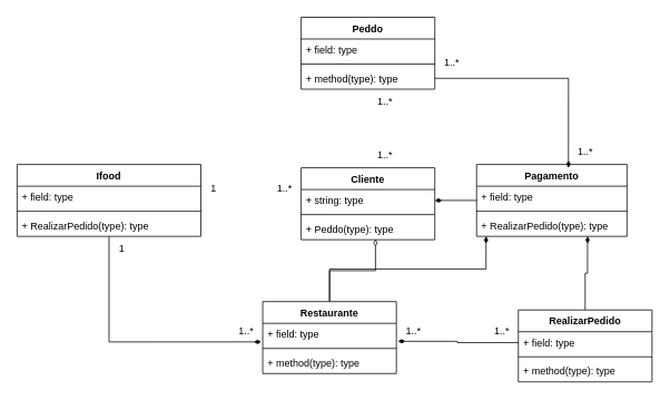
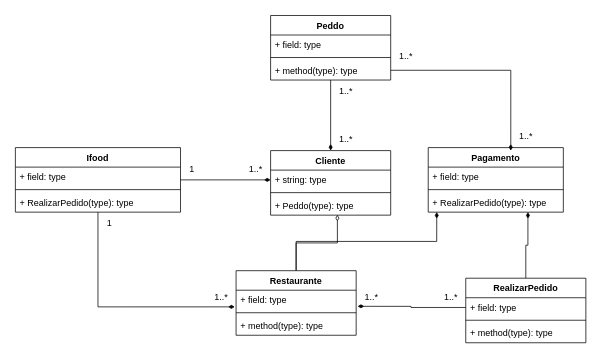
  <mxCell id="0" />
  <mxCell id="1" parent="0" />
  <mxCell id="2" value="Cliente" style="swimlane;fontStyle=1;align=center;verticalAlign=top;childLayout=stackLayout;horizontal=1;startSize=26;horizontalStack=0;resizeParent=1;resizeParentMax=0;resizeLast=0;collapsible=1;marginBottom=0;whiteSpace=wrap;html=1;" vertex="1" parent="1"><mxGeometry x="360" y="200" width="160" height="86" as="geometry" /></mxCell>
  <mxCell id="3" value="+ string: type" style="text;strokeColor=none;fillColor=none;align=left;verticalAlign=top;spacingLeft=4;spacingRight=4;overflow=hidden;rotatable=0;points=[[0,0.5],[1,0.5]];portConstraint=eastwest;whiteSpace=wrap;html=1;" vertex="1" parent="2"><mxGeometry y="26" width="160" height="26" as="geometry" /></mxCell>
  <mxCell id="4" value="" style="line;strokeWidth=1;fillColor=none;align=left;verticalAlign=middle;spacingTop=-1;spacingLeft=3;spacingRight=3;rotatable=0;labelPosition=right;points=[];portConstraint=eastwest;strokeColor=inherit;" vertex="1" parent="2"><mxGeometry y="52" width="160" height="8" as="geometry" /></mxCell>
  <mxCell id="5" value="+ Peddo(type): type" style="text;strokeColor=none;fillColor=none;align=left;verticalAlign=top;spacingLeft=4;spacingRight=4;overflow=hidden;rotatable=0;points=[[0,0.5],[1,0.5]];portConstraint=eastwest;whiteSpace=wrap;html=1;" vertex="1" parent="2"><mxGeometry y="60" width="160" height="26" as="geometry" /></mxCell>
+ <mxCell id="6" style="edgeStyle=orthogonalEdgeStyle;rounded=0;orthogonalLoop=1;jettySize=auto;html=1;entryX=0;entryY=0.5;entryDx=0;entryDy=0;endArrow=diamondThin;endFill=1;" edge="1" parent="1" source="8" target="3"><mxGeometry relative="1" as="geometry" /></mxCell>
  <mxCell id="7" style="edgeStyle=orthogonalEdgeStyle;rounded=0;orthogonalLoop=1;jettySize=auto;html=1;entryX=-0.011;entryY=0.853;entryDx=0;entryDy=0;entryPerimeter=0;endArrow=diamondThin;endFill=1;" edge="1" parent="1" source="8" target="25"><mxGeometry relative="1" as="geometry" /></mxCell>
  <mxCell id="8" value="Ifood" style="swimlane;fontStyle=1;align=center;verticalAlign=top;childLayout=stackLayout;horizontal=1;startSize=26;horizontalStack=0;resizeParent=1;resizeParentMax=0;resizeLast=0;collapsible=1;marginBottom=0;whiteSpace=wrap;html=1;" vertex="1" parent="1"><mxGeometry x="20" y="196" width="220" height="86" as="geometry" /></mxCell>
  <mxCell id="9" value="+ field: type" style="text;strokeColor=none;fillColor=none;align=left;verticalAlign=top;spacingLeft=4;spacingRight=4;overflow=hidden;rotatable=0;points=[[0,0.5],[1,0.5]];portConstraint=eastwest;whiteSpace=wrap;html=1;" vertex="1" parent="8"><mxGeometry y="26" width="220" height="26" as="geometry" /></mxCell>
  <mxCell id="10" value="" style="line;strokeWidth=1;fillColor=none;align=left;verticalAlign=middle;spacingTop=-1;spacingLeft=3;spacingRight=3;rotatable=0;labelPosition=right;points=[];portConstraint=eastwest;strokeColor=inherit;" vertex="1" parent="8"><mxGeometry y="52" width="220" height="8" as="geometry" /></mxCell>
  <mxCell id="11" value="+ RealizarPedido(type): type" style="text;strokeColor=none;fillColor=none;align=left;verticalAlign=top;spacingLeft=4;spacingRight=4;overflow=hidden;rotatable=0;points=[[0,0.5],[1,0.5]];portConstraint=eastwest;whiteSpace=wrap;html=1;" vertex="1" parent="8"><mxGeometry y="60" width="220" height="26" as="geometry" /></mxCell>
+ <mxCell id="12" style="edgeStyle=orthogonalEdgeStyle;rounded=0;orthogonalLoop=1;jettySize=auto;html=1;entryX=0.5;entryY=0;entryDx=0;entryDy=0;endArrow=diamondThin;endFill=1;" edge="1" parent="1" source="13" target="2"><mxGeometry relative="1" as="geometry" /></mxCell>
  <mxCell id="13" value="Peddo" style="swimlane;fontStyle=1;align=center;verticalAlign=top;childLayout=stackLayout;horizontal=1;startSize=26;horizontalStack=0;resizeParent=1;resizeParentMax=0;resizeLast=0;collapsible=1;marginBottom=0;whiteSpace=wrap;html=1;" vertex="1" parent="1"><mxGeometry x="360" y="20" width="160" height="86" as="geometry" /></mxCell>
  <mxCell id="14" value="+ field: type" style="text;strokeColor=none;fillColor=none;align=left;verticalAlign=top;spacingLeft=4;spacingRight=4;overflow=hidden;rotatable=0;points=[[0,0.5],[1,0.5]];portConstraint=eastwest;whiteSpace=wrap;html=1;" vertex="1" parent="13"><mxGeometry y="26" width="160" height="26" as="geometry" /></mxCell>
  <mxCell id="15" value="" style="line;strokeWidth=1;fillColor=none;align=left;verticalAlign=middle;spacingTop=-1;spacingLeft=3;spacingRight=3;rotatable=0;labelPosition=right;points=[];portConstraint=eastwest;strokeColor=inherit;" vertex="1" parent="13"><mxGeometry y="52" width="160" height="8" as="geometry" /></mxCell>
  <mxCell id="16" value="+ method(type): type" style="text;strokeColor=none;fillColor=none;align=left;verticalAlign=top;spacingLeft=4;spacingRight=4;overflow=hidden;rotatable=0;points=[[0,0.5],[1,0.5]];portConstraint=eastwest;whiteSpace=wrap;html=1;" vertex="1" parent="13"><mxGeometry y="60" width="160" height="26" as="geometry" /></mxCell>
- <mxCell id="17" style="edgeStyle=orthogonalEdgeStyle;rounded=0;orthogonalLoop=1;jettySize=auto;html=1;entryX=1;entryY=0.5;entryDx=0;entryDy=0;endArrow=diamondThin;endFill=1;" edge="1" parent="1" source="18" target="3"><mxGeometry relative="1" as="geometry" /></mxCell>
  <mxCell id="18" value="Pagamento" style="swimlane;fontStyle=1;align=center;verticalAlign=top;childLayout=stackLayout;horizontal=1;startSize=26;horizontalStack=0;resizeParent=1;resizeParentMax=0;resizeLast=0;collapsible=1;marginBottom=0;whiteSpace=wrap;html=1;" vertex="1" parent="1"><mxGeometry x="570" y="196" width="180" height="86" as="geometry" /></mxCell>
  <mxCell id="19" value="+ field: type" style="text;strokeColor=none;fillColor=none;align=left;verticalAlign=top;spacingLeft=4;spacingRight=4;overflow=hidden;rotatable=0;points=[[0,0.5],[1,0.5]];portConstraint=eastwest;whiteSpace=wrap;html=1;" vertex="1" parent="18"><mxGeometry y="26" width="180" height="26" as="geometry" /></mxCell>
  <mxCell id="20" value="" style="line;strokeWidth=1;fillColor=none;align=left;verticalAlign=middle;spacingTop=-1;spacingLeft=3;spacingRight=3;rotatable=0;labelPosition=right;points=[];portConstraint=eastwest;strokeColor=inherit;" vertex="1" parent="18"><mxGeometry y="52" width="180" height="8" as="geometry" /></mxCell>
  <mxCell id="21" value="+ RealizarPedido(type): type" style="text;strokeColor=none;fillColor=none;align=left;verticalAlign=top;spacingLeft=4;spacingRight=4;overflow=hidden;rotatable=0;points=[[0,0.5],[1,0.5]];portConstraint=eastwest;whiteSpace=wrap;html=1;" vertex="1" parent="18"><mxGeometry y="60" width="180" height="26" as="geometry" /></mxCell>
  <mxCell id="22" style="edgeStyle=orthogonalEdgeStyle;rounded=0;orthogonalLoop=1;jettySize=auto;html=1;entryX=0.556;entryY=0.979;entryDx=0;entryDy=0;entryPerimeter=0;endArrow=diamondThin;endFill=0;" edge="1" parent="1" source="24" target="5"><mxGeometry relative="1" as="geometry" /></mxCell>
  <mxCell id="23" style="edgeStyle=orthogonalEdgeStyle;rounded=0;orthogonalLoop=1;jettySize=auto;html=1;entryX=0.063;entryY=0.993;entryDx=0;entryDy=0;entryPerimeter=0;endArrow=diamondThin;endFill=1;" edge="1" parent="1" source="24" target="21"><mxGeometry relative="1" as="geometry" /></mxCell>
  <mxCell id="24" value="Restaurante" style="swimlane;fontStyle=1;align=center;verticalAlign=top;childLayout=stackLayout;horizontal=1;startSize=26;horizontalStack=0;resizeParent=1;resizeParentMax=0;resizeLast=0;collapsible=1;marginBottom=0;whiteSpace=wrap;html=1;" vertex="1" parent="1"><mxGeometry x="314" y="360" width="160" height="86" as="geometry" /></mxCell>
  <mxCell id="25" value="+ field: type" style="text;strokeColor=none;fillColor=none;align=left;verticalAlign=top;spacingLeft=4;spacingRight=4;overflow=hidden;rotatable=0;points=[[0,0.5],[1,0.5]];portConstraint=eastwest;whiteSpace=wrap;html=1;" vertex="1" parent="24"><mxGeometry y="26" width="160" height="26" as="geometry" /></mxCell>
  <mxCell id="26" value="" style="line;strokeWidth=1;fillColor=none;align=left;verticalAlign=middle;spacingTop=-1;spacingLeft=3;spacingRight=3;rotatable=0;labelPosition=right;points=[];portConstraint=eastwest;strokeColor=inherit;" vertex="1" parent="24"><mxGeometry y="52" width="160" height="8" as="geometry" /></mxCell>
  <mxCell id="27" value="+ method(type): type" style="text;strokeColor=none;fillColor=none;align=left;verticalAlign=top;spacingLeft=4;spacingRight=4;overflow=hidden;rotatable=0;points=[[0,0.5],[1,0.5]];portConstraint=eastwest;whiteSpace=wrap;html=1;" vertex="1" parent="24"><mxGeometry y="60" width="160" height="26" as="geometry" /></mxCell>
  <mxCell id="28" style="edgeStyle=orthogonalEdgeStyle;rounded=0;orthogonalLoop=1;jettySize=auto;html=1;entryX=0.738;entryY=0.993;entryDx=0;entryDy=0;entryPerimeter=0;endArrow=diamondThin;endFill=1;" edge="1" parent="1" source="29" target="21"><mxGeometry relative="1" as="geometry" /></mxCell>
  <mxCell id="29" value="RealizarPedido" style="swimlane;fontStyle=1;align=center;verticalAlign=top;childLayout=stackLayout;horizontal=1;startSize=26;horizontalStack=0;resizeParent=1;resizeParentMax=0;resizeLast=0;collapsible=1;marginBottom=0;whiteSpace=wrap;html=1;" vertex="1" parent="1"><mxGeometry x="620" y="370" width="160" height="86" as="geometry" /></mxCell>
  <mxCell id="30" value="+ field: type" style="text;strokeColor=none;fillColor=none;align=left;verticalAlign=top;spacingLeft=4;spacingRight=4;overflow=hidden;rotatable=0;points=[[0,0.5],[1,0.5]];portConstraint=eastwest;whiteSpace=wrap;html=1;" vertex="1" parent="29"><mxGeometry y="26" width="160" height="26" as="geometry" /></mxCell>
  <mxCell id="31" value="" style="line;strokeWidth=1;fillColor=none;align=left;verticalAlign=middle;spacingTop=-1;spacingLeft=3;spacingRight=3;rotatable=0;labelPosition=right;points=[];portConstraint=eastwest;strokeColor=inherit;" vertex="1" parent="29"><mxGeometry y="52" width="160" height="8" as="geometry" /></mxCell>
  <mxCell id="32" value="+ method(type): type" style="text;strokeColor=none;fillColor=none;align=left;verticalAlign=top;spacingLeft=4;spacingRight=4;overflow=hidden;rotatable=0;points=[[0,0.5],[1,0.5]];portConstraint=eastwest;whiteSpace=wrap;html=1;" vertex="1" parent="29"><mxGeometry y="60" width="160" height="26" as="geometry" /></mxCell>
  <mxCell id="33" style="edgeStyle=orthogonalEdgeStyle;rounded=0;orthogonalLoop=1;jettySize=auto;html=1;entryX=1.012;entryY=0.825;entryDx=0;entryDy=0;entryPerimeter=0;endArrow=diamondThin;endFill=1;" edge="1" parent="1" source="30" target="25"><mxGeometry relative="1" as="geometry" /></mxCell>
  <mxCell id="34" style="edgeStyle=orthogonalEdgeStyle;rounded=0;orthogonalLoop=1;jettySize=auto;html=1;entryX=0.611;entryY=0.047;entryDx=0;entryDy=0;entryPerimeter=0;endArrow=diamondThin;endFill=1;" edge="1" parent="1" source="16" target="18"><mxGeometry relative="1" as="geometry" /></mxCell>
  <mxCell id="35" value="1..*" style="text;html=1;align=center;verticalAlign=middle;resizable=0;points=[];autosize=1;strokeColor=none;fillColor=none;" vertex="1" parent="1"><mxGeometry x="520" y="60" width="40" height="30" as="geometry" /></mxCell>
  <mxCell id="36" value="1..*" style="text;html=1;align=center;verticalAlign=middle;resizable=0;points=[];autosize=1;strokeColor=none;fillColor=none;" vertex="1" parent="1"><mxGeometry x="680" y="166" width="40" height="30" as="geometry" /></mxCell>
  <mxCell id="37" value="1&lt;br&gt;" style="text;html=1;align=center;verticalAlign=middle;resizable=0;points=[];autosize=1;strokeColor=none;fillColor=none;" vertex="1" parent="1"><mxGeometry x="240" y="210" width="30" height="30" as="geometry" /></mxCell>
  <mxCell id="38" value="1..*" style="text;html=1;align=center;verticalAlign=middle;resizable=0;points=[];autosize=1;strokeColor=none;fillColor=none;" vertex="1" parent="1"><mxGeometry x="320" y="210" width="40" height="30" as="geometry" /></mxCell>
  <mxCell id="39" value="1" style="text;html=1;align=center;verticalAlign=middle;resizable=0;points=[];autosize=1;strokeColor=none;fillColor=none;" vertex="1" parent="1"><mxGeometry x="130" y="282" width="30" height="30" as="geometry" /></mxCell>
  <mxCell id="40" value="1..*" style="text;html=1;align=center;verticalAlign=middle;resizable=0;points=[];autosize=1;strokeColor=none;fillColor=none;" vertex="1" parent="1"><mxGeometry x="274" y="380" width="40" height="30" as="geometry" /></mxCell>
  <mxCell id="41" value="1..*" style="text;html=1;align=center;verticalAlign=middle;resizable=0;points=[];autosize=1;strokeColor=none;fillColor=none;" vertex="1" parent="1"><mxGeometry x="474" y="380" width="40" height="30" as="geometry" /></mxCell>
  <mxCell id="42" value="1..*" style="text;html=1;align=center;verticalAlign=middle;resizable=0;points=[];autosize=1;strokeColor=none;fillColor=none;" vertex="1" parent="1"><mxGeometry x="580" y="380" width="40" height="30" as="geometry" /></mxCell>
  <mxCell id="43" value="1..*" style="text;html=1;align=center;verticalAlign=middle;resizable=0;points=[];autosize=1;strokeColor=none;fillColor=none;" vertex="1" parent="1"><mxGeometry x="440" y="170" width="40" height="30" as="geometry" /></mxCell>
  <mxCell id="44" value="1..*" style="text;html=1;align=center;verticalAlign=middle;resizable=0;points=[];autosize=1;strokeColor=none;fillColor=none;" vertex="1" parent="1"><mxGeometry x="440" y="106" width="40" height="30" as="geometry" /></mxCell>
